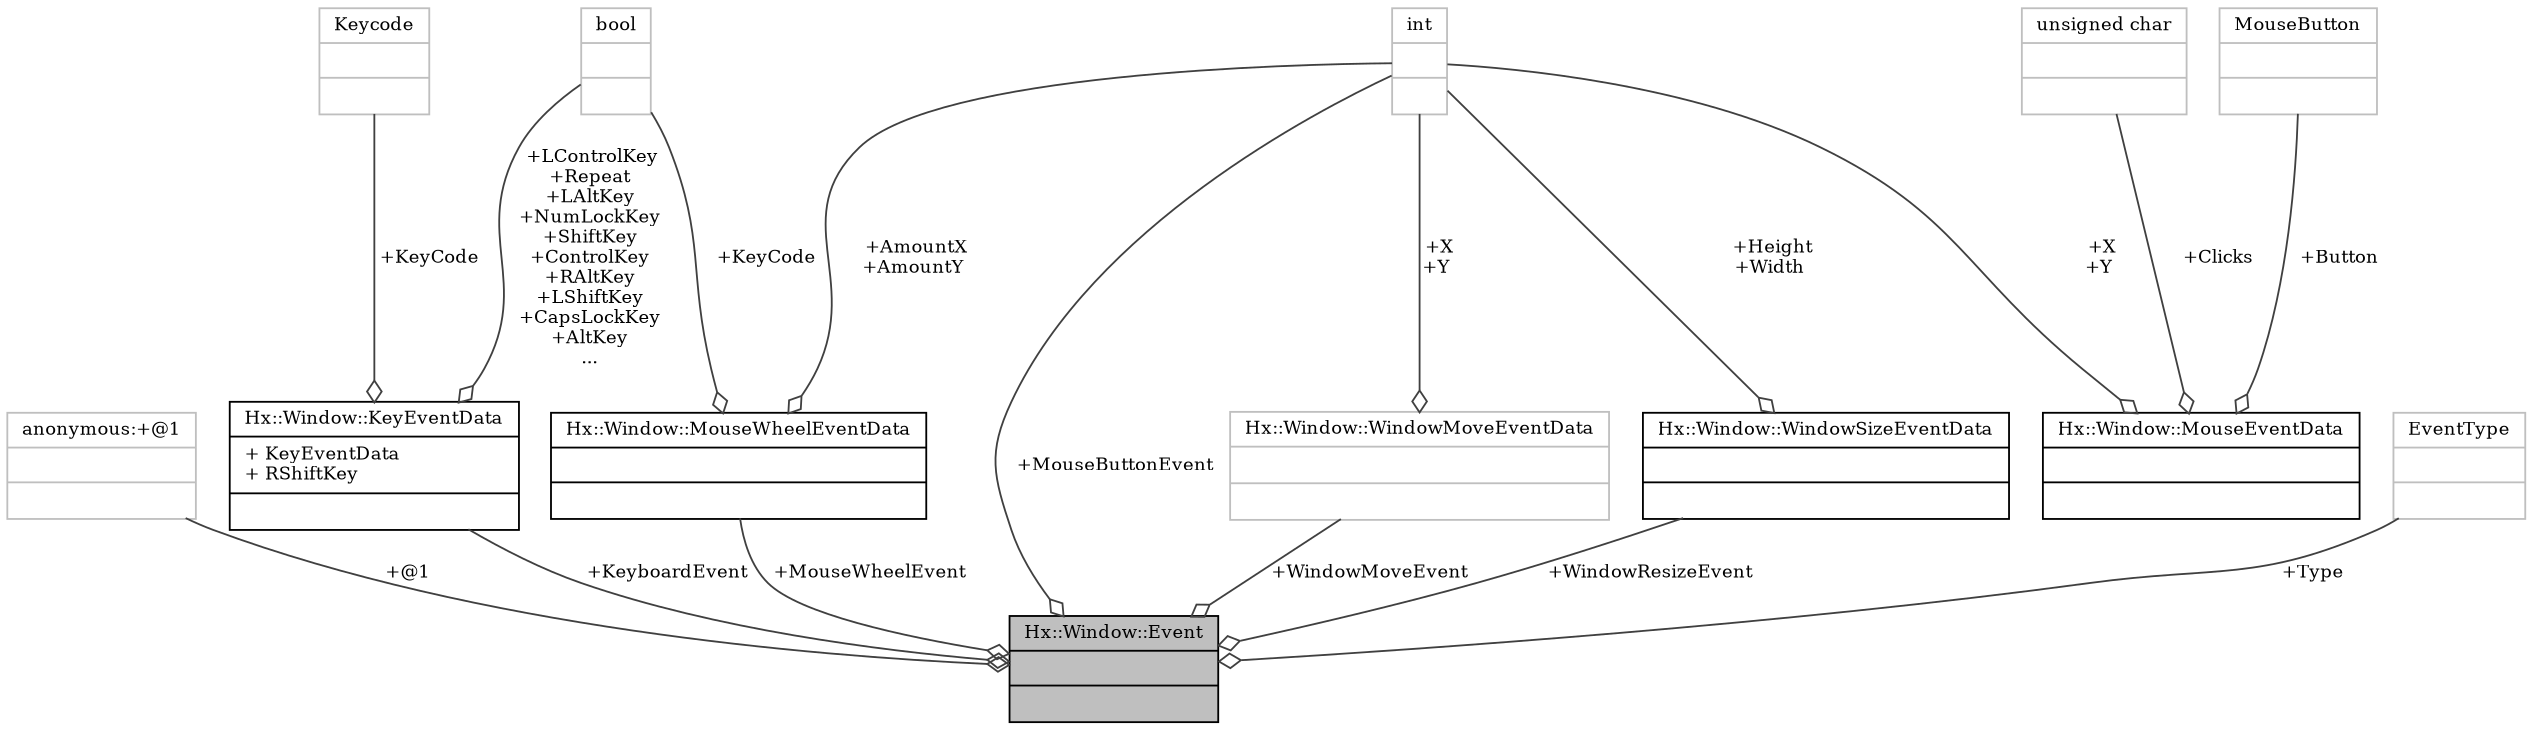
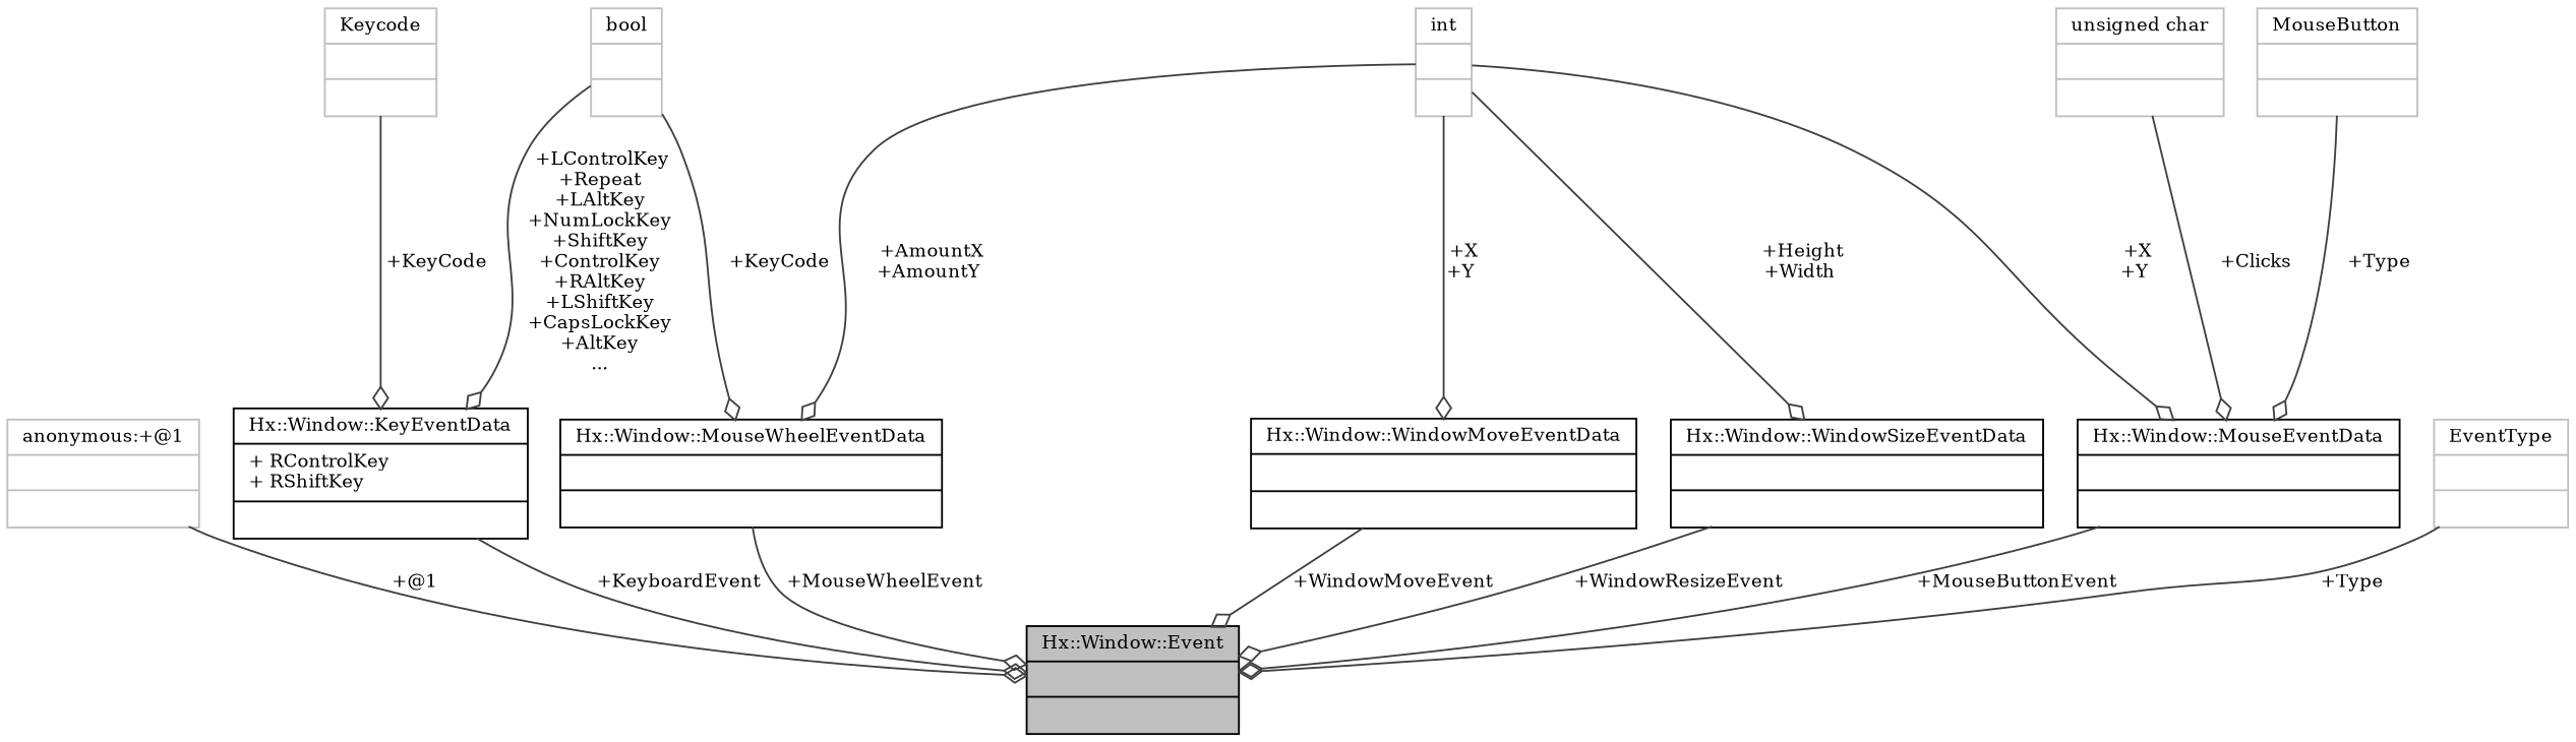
  digraph {
    fontname="DejaVu Serif"
    node [color=grey75 fillcolor=white fontname="DejaVu Serif" fontsize=10 shape=record style=filled]
    edge [arrowhead=odiamond color=grey25 fontname="DejaVu Serif" fontsize=10 labelfontname=Helvetica labelfontsize=10 style=solid]
    n1 [color=black fillcolor=grey75 fontcolor=black height=0.2 label="{Hx::Window::Event\n||}" width=0.4]
    n2 [height=0.2 label="{anonymous:+@1\n||}" width=0.4]
-   n3 [color=black height=0.2 label="{Hx::Window::KeyEventData\n|+ KeyEventData\l+ RShiftKey\l|}" width=0.4]
+   n3 [color=black height=0.2 label="{Hx::Window::KeyEventData\n|+ RControlKey\l+ RShiftKey\l|}" width=0.4]
    n4 [height=0.2 label="{Keycode\n||}" width=0.4]
    n5 [height=0.2 label="{bool\n||}" width=0.4]
    n6 [color=black height=0.2 label="{Hx::Window::MouseWheelEventData\n||}" width=0.4]
    n7 [height=0.2 label="{EventType\n||}" width=0.4]
    n8 [height=0.2 label="{unsigned char\n||}" width=0.4]
    n9 [color=black height=0.2 label="{Hx::Window::MouseEventData\n||}" width=0.4]
    n10 [height=0.2 label="{int\n||}" width=0.4]
-   n11 [height=0.2 label="{Hx::Window::WindowMoveEventData\n||}" width=0.4]
+   n11 [color=black height=0.2 label="{Hx::Window::WindowMoveEventData\n||}" width=0.4]
    n12 [color=black height=0.2 label="{Hx::Window::WindowSizeEventData\n||}" width=0.4]
    n13 [height=0.2 label="{MouseButton\n||}" width=0.4]
    n2 -> n1 [label=" +@1"]
    n3 -> n1 [label=" +KeyboardEvent"]
    n4 -> n3 [label=" +KeyCode"]
    n5 -> n3 [label=" +LControlKey\n+Repeat\n+LAltKey\n+NumLockKey\n+ShiftKey\n+ControlKey\n+RAltKey\n+LShiftKey\n+CapsLockKey\n+AltKey\n..."]
    n5 -> n6 [label=" +KeyCode"]
    n6 -> n1 [label=" +MouseWheelEvent"]
    n7 -> n1 [label=" +Type"]
    n8 -> n9 [label=" +Clicks"]
-   n10 -> n1 [label=" +MouseButtonEvent"]
+   n9 -> n1 [label=" +MouseButtonEvent"]
    n10 -> n6 [label=" +AmountX\n+AmountY"]
    n10 -> n9 [label=" +X\n+Y"]
    n10 -> n11 [label=" +X\n+Y"]
    n10 -> n12 [label=" +Height\n+Width"]
    n11 -> n1 [label=" +WindowMoveEvent"]
    n12 -> n1 [label=" +WindowResizeEvent"]
-   n13 -> n9 [label=" +Button"]
+   n13 -> n9 [label=" +Type"]
  }
